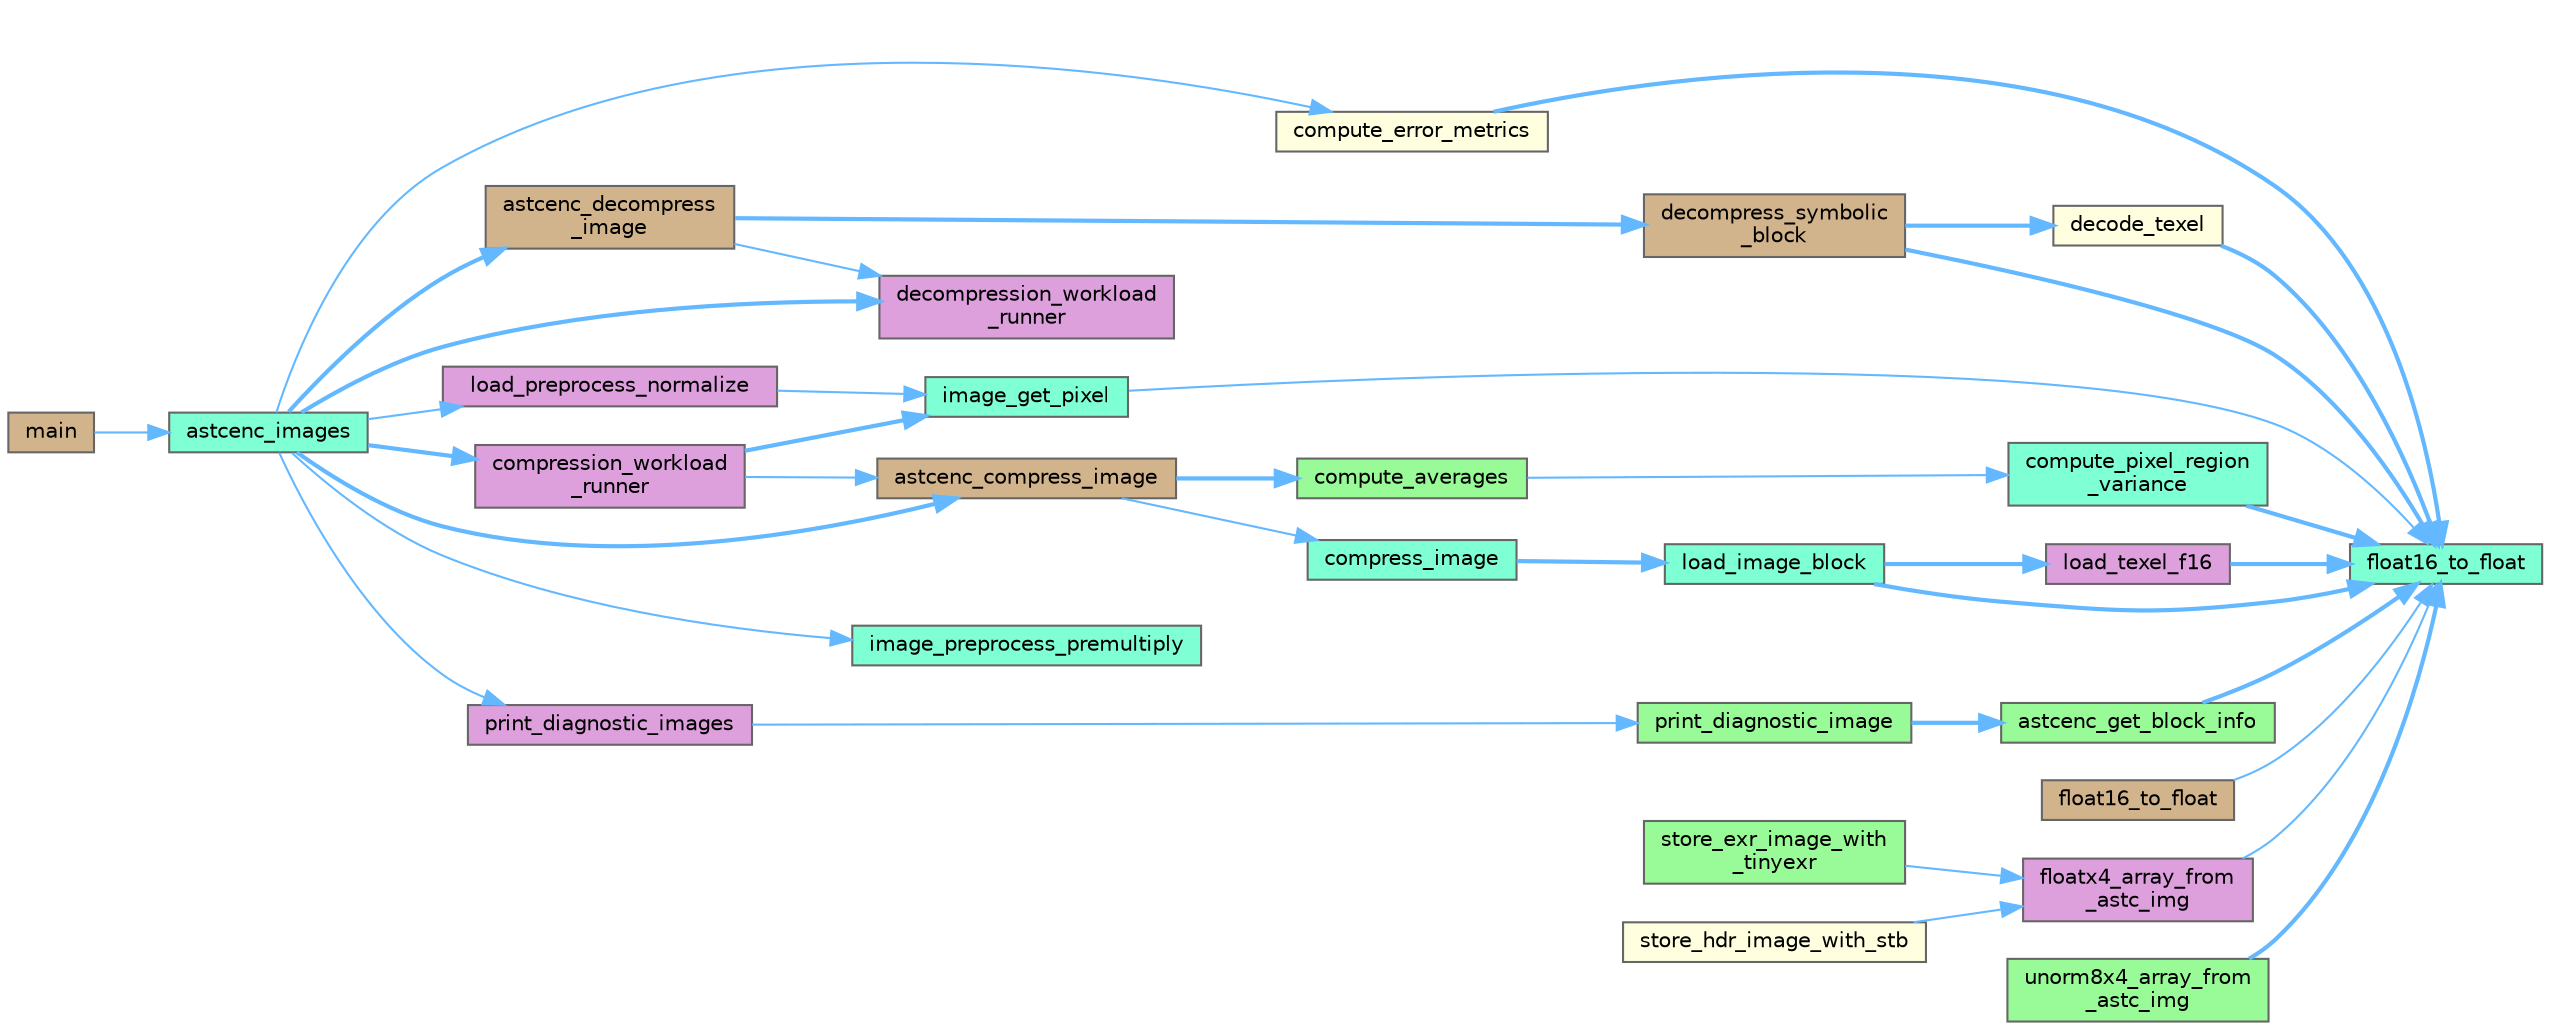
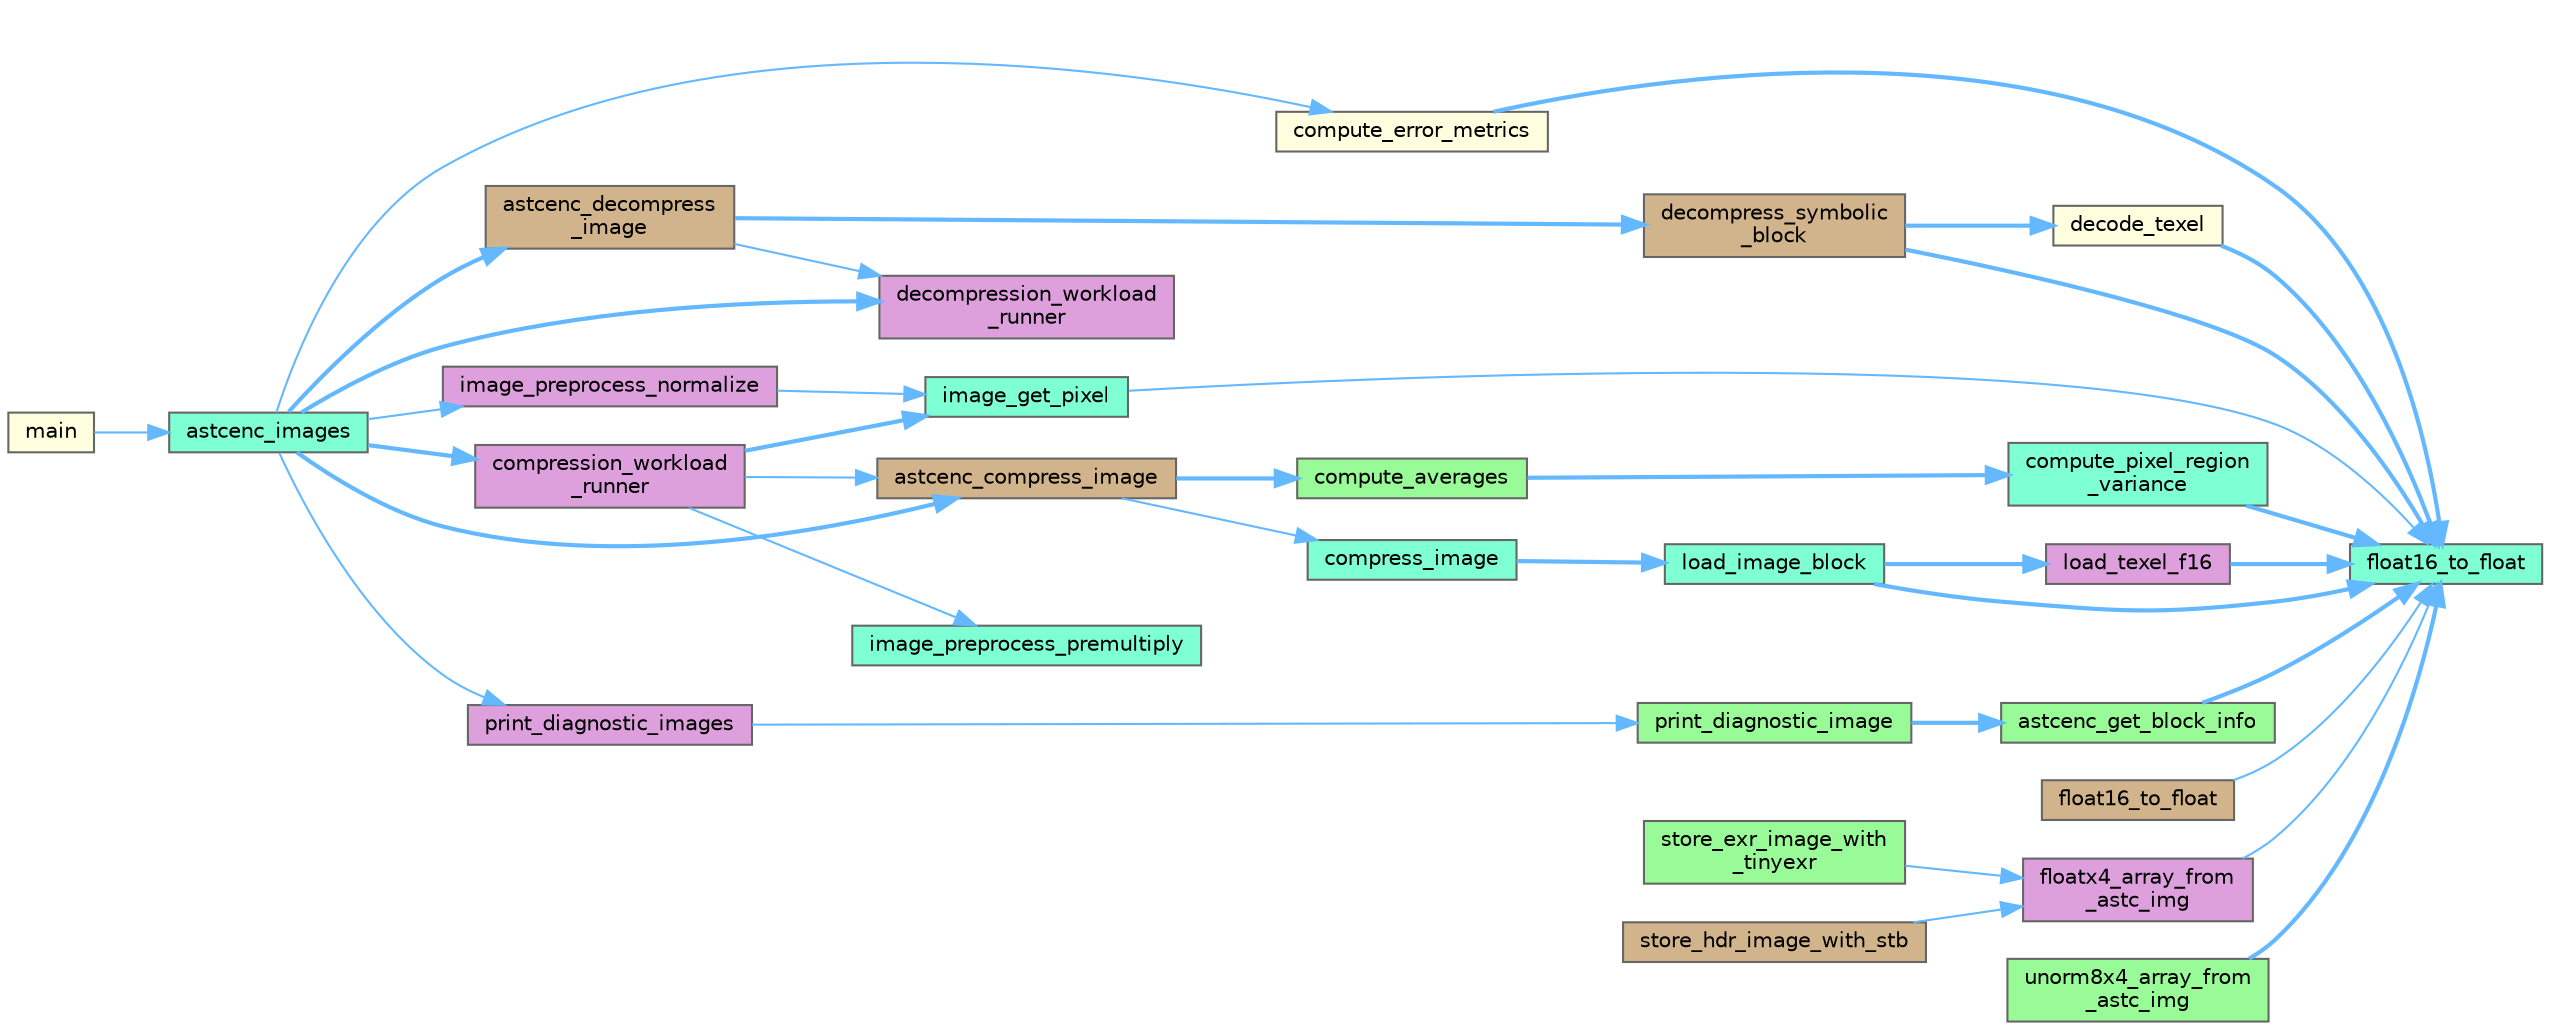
  digraph {
    rankdir=RL
    node [color=grey40 fillcolor=aquamarine fontname=Helvetica fontsize=10 shape=box style=filled]
    edge [color=steelblue1 dir=back fontname=Helvetica fontsize=10 labelfontname=Helvetica labelfontsize=10 style=bold]
    n1 [color=gray40 fontcolor=black height=0.2 label=float16_to_float width=0.4]
    n2 [fillcolor=palegreen height=0.2 label=astcenc_get_block_info width=0.4]
    n3 [fillcolor=lightyellow height=0.2 label=compute_error_metrics width=0.4]
    n4 [height=0.2 label="compute_pixel_region\l_variance" width=0.4]
    n5 [fillcolor=lightyellow height=0.2 label=decode_texel width=0.4]
    n6 [fillcolor=tan height=0.2 label="decompress_symbolic\l_block" width=0.4]
    n7 [fillcolor=tan height=0.2 label=float16_to_float width=0.4]
    n8 [fillcolor=plum height=0.2 label="floatx4_array_from\l_astc_img" width=0.4]
    n9 [height=0.2 label=image_get_pixel width=0.4]
    n10 [height=0.2 label=load_image_block width=0.4]
    n11 [fillcolor=plum height=0.2 label=load_texel_f16 width=0.4]
    n12 [fillcolor=palegreen height=0.2 label="unorm8x4_array_from\l_astc_img" width=0.4]
    n13 [fillcolor=palegreen height=0.2 label=print_diagnostic_image width=0.4]
    n14 [height=0.2 label=astcenc_images width=0.4]
    n15 [fillcolor=palegreen height=0.2 label=compute_averages width=0.4]
    n16 [fillcolor=tan height=0.2 label="astcenc_decompress\l_image" width=0.4]
    n17 [fillcolor=palegreen height=0.2 label="store_exr_image_with\l_tinyexr" width=0.4]
-   n18 [fillcolor=lightyellow height=0.2 label=store_hdr_image_with_stb width=0.4]
+   n18 [fillcolor=tan height=0.2 label=store_hdr_image_with_stb width=0.4]
    n19 [fillcolor=plum height=0.2 label="compression_workload\l_runner" width=0.4]
-   n20 [fillcolor=plum height=0.2 label=load_preprocess_normalize width=0.4]
+   n20 [fillcolor=plum height=0.2 label=image_preprocess_normalize width=0.4]
    n21 [height=0.2 label=compress_image width=0.4]
    n22 [fillcolor=plum height=0.2 label=print_diagnostic_images width=0.4]
-   n23 [fillcolor=tan height=0.2 label=main width=0.4]
+   n23 [fillcolor=lightyellow height=0.2 label=main width=0.4]
    n24 [fillcolor=tan height=0.2 label=astcenc_compress_image width=0.4]
    n25 [fillcolor=plum height=0.2 label="decompression_workload\l_runner" width=0.4]
    n26 [height=0.2 label=image_preprocess_premultiply width=0.4]
    n1 -> n2
    n1 -> n3
    n1 -> n4
    n1 -> n5
    n1 -> n6
    n1 -> n7 [style=solid]
    n1 -> n8 [style=solid]
    n1 -> n9 [style=solid]
    n1 -> n10
    n1 -> n11
    n1 -> n12
    n2 -> n13
    n3 -> n14 [style=solid]
-   n4 -> n15 [style=solid]
+   n4 -> n15
    n5 -> n6
    n6 -> n16
    n8 -> n17 [style=solid]
    n8 -> n18 [style=solid]
    n9 -> n19
    n9 -> n20 [style=solid]
    n10 -> n21
    n11 -> n10
    n13 -> n22 [style=solid]
    n14 -> n23 [style=solid]
    n15 -> n24
    n16 -> n14
    n19 -> n14
    n20 -> n14 [style=solid]
    n21 -> n24 [style=solid]
    n22 -> n14 [style=solid]
    n24 -> n14
    n24 -> n19 [style=solid]
    n25 -> n14
    n25 -> n16 [style=solid]
-   n26 -> n14 [style=solid]
+   n26 -> n19 [style=solid]
  }
